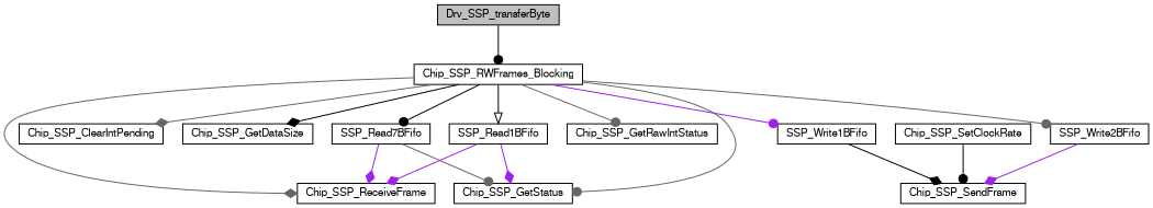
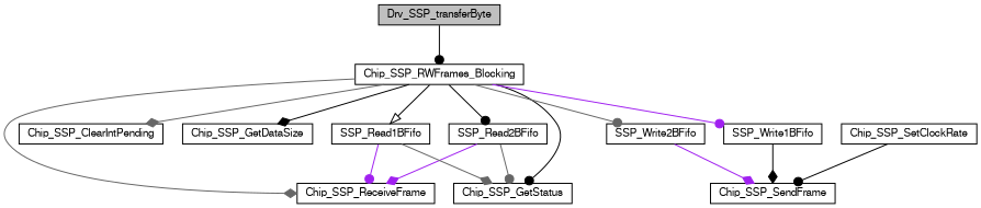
  digraph {
    rankdir=TB
    node [color=black fillcolor=white fontname=FreeSans fontsize=10 shape=record style=filled]
    edge [arrowhead=dot color=gray40 fontname=FreeSans fontsize=10 labelfontname=FreeSans labelfontsize=10 style=solid]
    n1 [fillcolor=grey75 fontcolor=black height=0.2 label=Drv_SSP_transferByte width=0.4]
    n2 [height=0.2 label=Chip_SSP_RWFrames_Blocking width=0.4]
    n3 [height=0.2 label=Chip_SSP_GetStatus width=0.4]
    n4 [height=0.2 label=Chip_SSP_ReceiveFrame width=0.4]
    n5 [height=0.2 label=Chip_SSP_ClearIntPending width=0.4]
    n6 [height=0.2 label=Chip_SSP_GetDataSize width=0.4]
    n7 [height=0.2 label=SSP_Write2BFifo width=0.4]
-   n8 [height=0.2 label=Chip_SSP_GetRawIntStatus width=0.4]
-   n9 [height=0.2 label=SSP_Read7BFifo width=0.4]
+   n9 [height=0.2 label=SSP_Read2BFifo width=0.4]
    n10 [height=0.2 label=SSP_Write1BFifo width=0.4]
    n11 [height=0.2 label=SSP_Read1BFifo width=0.4]
    n12 [height=0.2 label=Chip_SSP_SendFrame width=0.4]
    n13 [height=0.2 label=Chip_SSP_SetClockRate width=0.4]
    n1 -> n2 [color=black]
-   n2 -> n3
+   n2 -> n3 [color=black]
    n2 -> n4 [arrowhead=diamond]
    n2 -> n5 [arrowhead=diamond]
    n2 -> n6 [arrowhead=diamond color=black]
    n2 -> n7
-   n2 -> n8
    n2 -> n9 [color=black]
    n2 -> n10 [color=purple]
    n2 -> n11 [arrowhead=onormal color=black]
    n7 -> n12 [arrowhead=diamond color=purple]
    n9 -> n3
    n9 -> n4 [arrowhead=diamond color=purple]
    n10 -> n12 [arrowhead=diamond color=black]
-   n11 -> n3 [arrowhead=diamond color=purple]
-   n11 -> n4 [arrowhead=diamond color=purple]
+   n11 -> n3 [arrowhead=diamond]
+   n11 -> n4 [color=purple]
    n13 -> n12 [color=black]
  }
